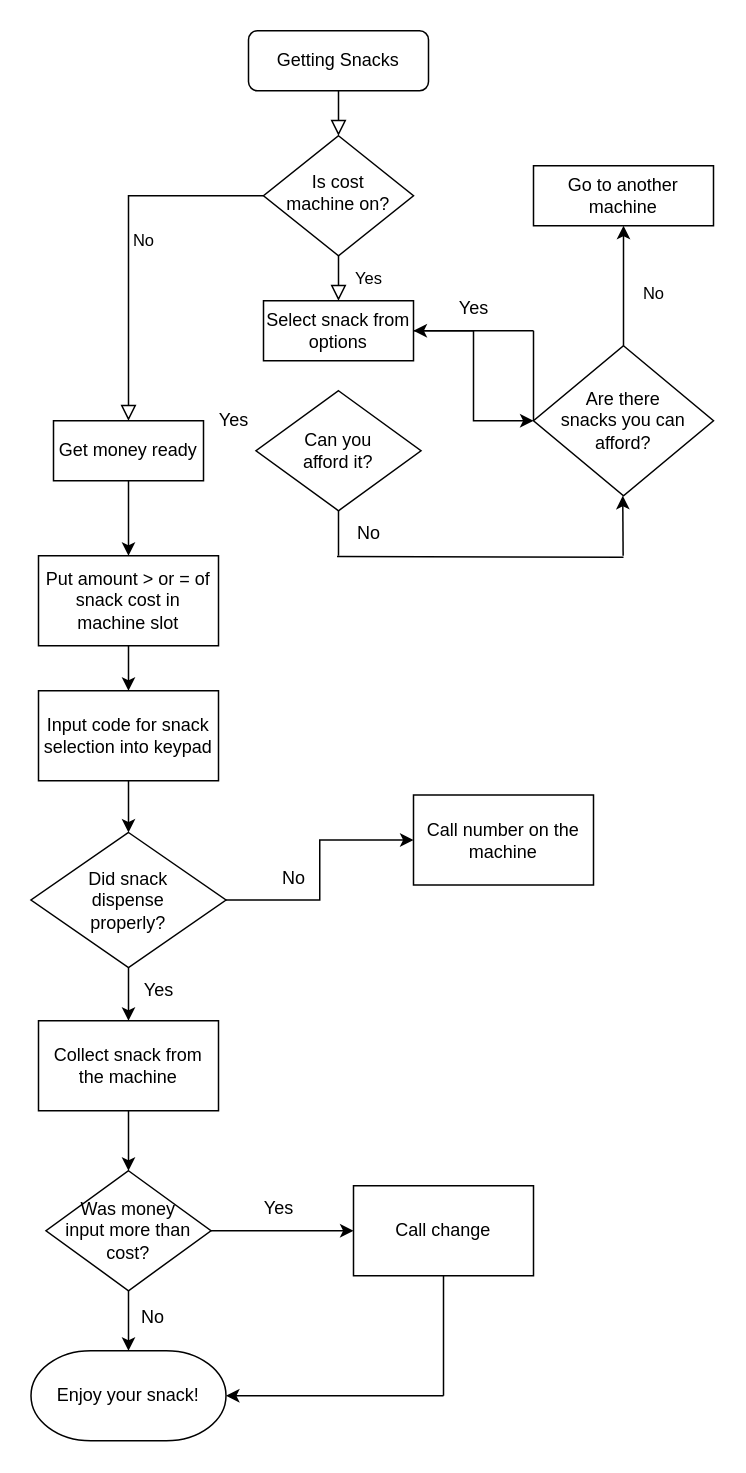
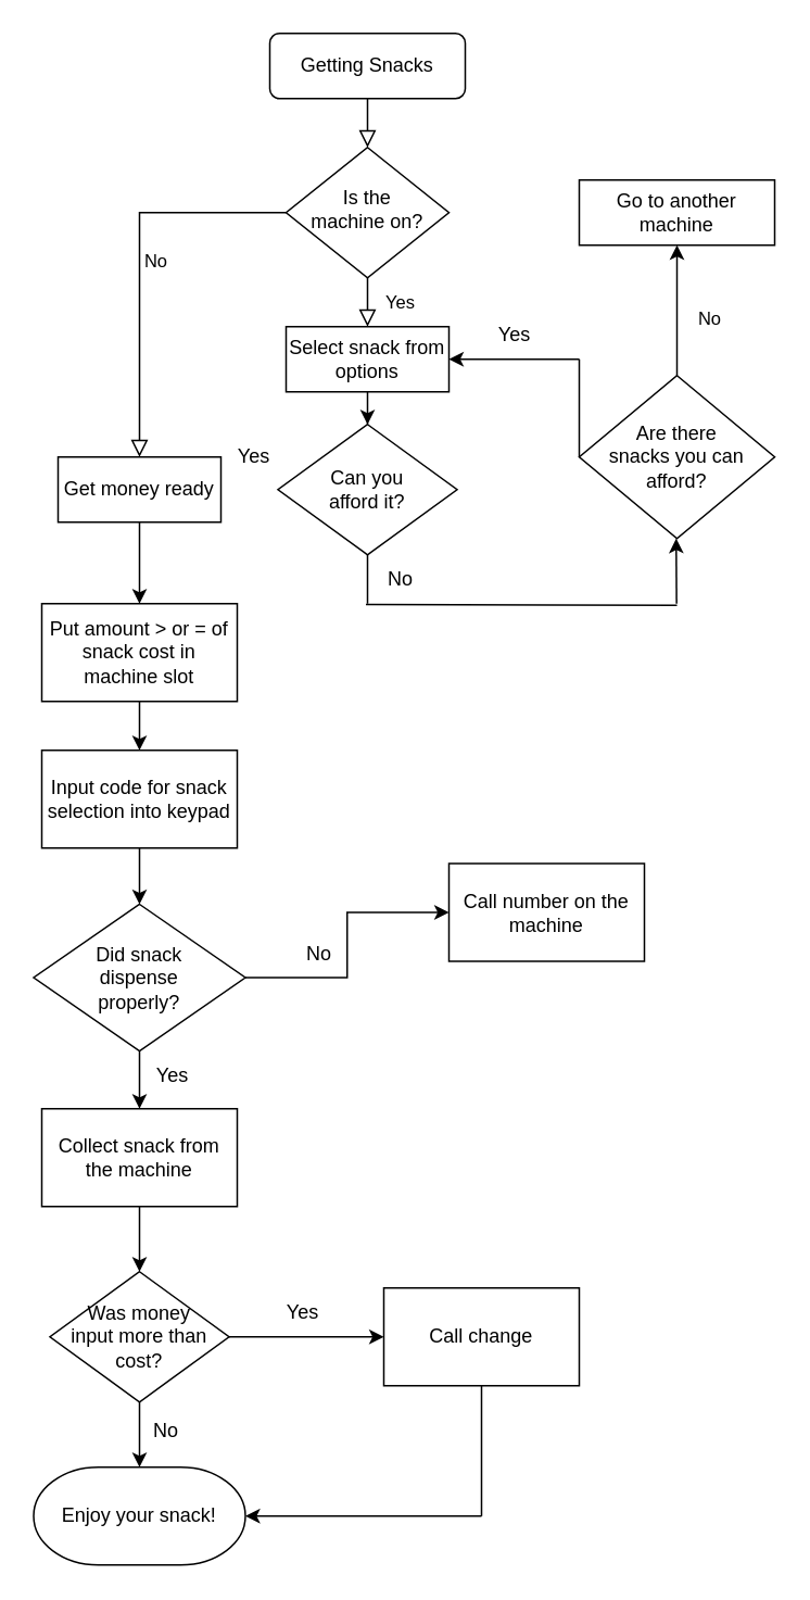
  <mxCell id="0" />
  <mxCell id="1" parent="0" />
  <mxCell id="2" value="" style="rounded=0;html=1;jettySize=auto;orthogonalLoop=1;fontSize=11;endArrow=block;endFill=0;endSize=8;strokeWidth=1;shadow=0;labelBackgroundColor=none;edgeStyle=orthogonalEdgeStyle;" parent="1" source="3" target="6" edge="1"><mxGeometry relative="1" as="geometry" /></mxCell>
  <mxCell id="3" value="Getting Snacks" style="rounded=1;whiteSpace=wrap;html=1;fontSize=12;glass=0;strokeWidth=1;shadow=0;" parent="1" vertex="1"><mxGeometry x="165" y="20" width="120" height="40" as="geometry" /></mxCell>
  <mxCell id="4" value="Yes" style="rounded=0;html=1;jettySize=auto;orthogonalLoop=1;fontSize=11;endArrow=block;endFill=0;endSize=8;strokeWidth=1;shadow=0;labelBackgroundColor=none;edgeStyle=orthogonalEdgeStyle;" parent="1" source="6" edge="1"><mxGeometry y="20" relative="1" as="geometry"><mxPoint as="offset" /><mxPoint x="225" y="200" as="targetPoint" /></mxGeometry></mxCell>
  <mxCell id="5" value="No" style="edgeStyle=orthogonalEdgeStyle;rounded=0;html=1;jettySize=auto;orthogonalLoop=1;fontSize=11;endArrow=block;endFill=0;endSize=8;strokeWidth=1;shadow=0;labelBackgroundColor=none;" parent="1" source="6" target="12" edge="1"><mxGeometry y="10" relative="1" as="geometry"><mxPoint as="offset" /></mxGeometry></mxCell>
- <mxCell id="6" value="Is cost &lt;br&gt;machine on?" style="rhombus;whiteSpace=wrap;html=1;shadow=0;fontFamily=Helvetica;fontSize=12;align=center;strokeWidth=1;spacing=6;spacingTop=-4;" parent="1" vertex="1"><mxGeometry x="175" y="90" width="100" height="80" as="geometry" /></mxCell>
+ <mxCell id="6" value="Is the &lt;br&gt;machine on?" style="rhombus;whiteSpace=wrap;html=1;shadow=0;fontFamily=Helvetica;fontSize=12;align=center;strokeWidth=1;spacing=6;spacingTop=-4;" parent="1" vertex="1"><mxGeometry x="175" y="90" width="100" height="80" as="geometry" /></mxCell>
  <mxCell id="7" value="Go to another machine" style="rounded=0;whiteSpace=wrap;html=1;fontSize=12;glass=0;strokeWidth=1;shadow=0;" parent="1" vertex="1"><mxGeometry x="355" y="110" width="120" height="40" as="geometry" /></mxCell>
- <mxCell id="8" value="" style="edgeStyle=orthogonalEdgeStyle;rounded=0;orthogonalLoop=1;jettySize=auto;html=1;" edge="1" parent="1" source="9" target="16"><mxGeometry relative="1" as="geometry" /></mxCell>
+ <mxCell id="8" value="" style="edgeStyle=orthogonalEdgeStyle;rounded=0;orthogonalLoop=1;jettySize=auto;html=1;" edge="1" parent="1" source="9" target="10"><mxGeometry relative="1" as="geometry" /></mxCell>
  <mxCell id="9" value="Select snack from options" style="rounded=0;whiteSpace=wrap;html=1;absoluteArcSize=1;arcSize=14;strokeWidth=1;" vertex="1" parent="1"><mxGeometry x="175" y="200" width="100" height="40" as="geometry" /></mxCell>
  <mxCell id="10" value="Can you &lt;br&gt;afford it?" style="rhombus;whiteSpace=wrap;html=1;rounded=0;arcSize=14;strokeWidth=1;" vertex="1" parent="1"><mxGeometry x="170" y="260" width="110" height="80" as="geometry" /></mxCell>
  <mxCell id="11" value="" style="edgeStyle=orthogonalEdgeStyle;shape=connector;rounded=0;orthogonalLoop=1;jettySize=auto;html=1;labelBackgroundColor=default;strokeColor=default;fontFamily=Helvetica;fontSize=12;fontColor=default;endArrow=classic;" edge="1" parent="1" source="12" target="24"><mxGeometry relative="1" as="geometry" /></mxCell>
  <mxCell id="12" value="Get money ready" style="rounded=0;whiteSpace=wrap;html=1;arcSize=14;strokeWidth=1;" vertex="1" parent="1"><mxGeometry x="35" y="280" width="100" height="40" as="geometry" /></mxCell>
  <mxCell id="13" value="No" style="text;html=1;align=center;verticalAlign=middle;resizable=0;points=[];autosize=1;strokeColor=none;fillColor=none;" vertex="1" parent="1"><mxGeometry x="225" y="340" width="40" height="30" as="geometry" /></mxCell>
  <mxCell id="14" value="Yes" style="text;html=1;align=center;verticalAlign=middle;resizable=0;points=[];autosize=1;strokeColor=none;fillColor=none;" vertex="1" parent="1"><mxGeometry x="135" y="265" width="40" height="30" as="geometry" /></mxCell>
  <mxCell id="15" value="" style="edgeStyle=orthogonalEdgeStyle;shape=connector;rounded=0;orthogonalLoop=1;jettySize=auto;html=1;labelBackgroundColor=default;strokeColor=default;fontFamily=Helvetica;fontSize=11;fontColor=default;endArrow=classic;" edge="1" parent="1" source="16" target="7"><mxGeometry relative="1" as="geometry" /></mxCell>
  <mxCell id="16" value="&lt;font style=&quot;font-size: 12px;&quot;&gt;Are there &lt;br&gt;snacks you can afford?&lt;/font&gt;" style="strokeWidth=1;html=1;shape=mxgraph.flowchart.decision;whiteSpace=wrap;rounded=0;" vertex="1" parent="1"><mxGeometry x="355" y="230" width="120" height="100" as="geometry" /></mxCell>
  <mxCell id="17" value="No" style="text;html=1;align=center;verticalAlign=middle;resizable=0;points=[];autosize=1;strokeColor=none;fillColor=none;fontSize=11;fontFamily=Helvetica;fontColor=default;" vertex="1" parent="1"><mxGeometry x="415" y="180" width="40" height="30" as="geometry" /></mxCell>
  <mxCell id="18" value="" style="endArrow=none;html=1;rounded=0;labelBackgroundColor=default;strokeColor=default;fontFamily=Helvetica;fontSize=11;fontColor=default;shape=connector;" edge="1" parent="1"><mxGeometry width="50" height="50" relative="1" as="geometry"><mxPoint x="225" y="370" as="sourcePoint" /><mxPoint x="225" y="340" as="targetPoint" /></mxGeometry></mxCell>
  <mxCell id="19" value="" style="endArrow=none;html=1;rounded=0;labelBackgroundColor=default;strokeColor=default;fontFamily=Helvetica;fontSize=11;fontColor=default;shape=connector;exitX=-0.05;exitY=1.017;exitDx=0;exitDy=0;exitPerimeter=0;" edge="1" parent="1"><mxGeometry width="50" height="50" relative="1" as="geometry"><mxPoint x="224" y="370.51" as="sourcePoint" /><mxPoint x="415" y="371" as="targetPoint" /></mxGeometry></mxCell>
  <mxCell id="20" value="" style="endArrow=classic;html=1;rounded=0;labelBackgroundColor=default;strokeColor=default;fontFamily=Helvetica;fontSize=11;fontColor=default;shape=connector;" edge="1" parent="1"><mxGeometry width="50" height="50" relative="1" as="geometry"><mxPoint x="414.75" y="370" as="sourcePoint" /><mxPoint x="414.5" y="330" as="targetPoint" /></mxGeometry></mxCell>
  <mxCell id="21" value="" style="endArrow=classic;html=1;rounded=0;labelBackgroundColor=default;strokeColor=default;fontFamily=Helvetica;fontSize=11;fontColor=default;shape=connector;entryX=1;entryY=0.5;entryDx=0;entryDy=0;" edge="1" parent="1" target="9"><mxGeometry width="50" height="50" relative="1" as="geometry"><mxPoint x="355" y="220" as="sourcePoint" /><mxPoint x="285" y="240" as="targetPoint" /></mxGeometry></mxCell>
  <mxCell id="22" value="" style="endArrow=none;html=1;rounded=0;labelBackgroundColor=default;strokeColor=default;fontFamily=Helvetica;fontSize=11;fontColor=default;shape=connector;exitX=0;exitY=0.5;exitDx=0;exitDy=0;exitPerimeter=0;" edge="1" parent="1" source="16"><mxGeometry width="50" height="50" relative="1" as="geometry"><mxPoint x="400" y="310" as="sourcePoint" /><mxPoint x="355" y="220" as="targetPoint" /></mxGeometry></mxCell>
  <mxCell id="23" value="" style="edgeStyle=orthogonalEdgeStyle;shape=connector;rounded=0;orthogonalLoop=1;jettySize=auto;html=1;labelBackgroundColor=default;strokeColor=default;fontFamily=Helvetica;fontSize=12;fontColor=default;endArrow=classic;" edge="1" parent="1" source="24" target="26"><mxGeometry relative="1" as="geometry" /></mxCell>
  <mxCell id="24" value="Put amount &amp;gt; or = of snack cost in machine slot" style="rounded=0;whiteSpace=wrap;html=1;arcSize=14;strokeWidth=1;" vertex="1" parent="1"><mxGeometry x="25" y="370" width="120" height="60" as="geometry" /></mxCell>
  <mxCell id="25" value="" style="edgeStyle=orthogonalEdgeStyle;shape=connector;rounded=0;orthogonalLoop=1;jettySize=auto;html=1;labelBackgroundColor=default;strokeColor=default;fontFamily=Helvetica;fontSize=12;fontColor=default;endArrow=classic;" edge="1" parent="1" source="26" target="29"><mxGeometry relative="1" as="geometry" /></mxCell>
  <mxCell id="26" value="Input code for snack selection into keypad" style="whiteSpace=wrap;html=1;rounded=0;arcSize=14;strokeWidth=1;" vertex="1" parent="1"><mxGeometry x="25" y="460" width="120" height="60" as="geometry" /></mxCell>
  <mxCell id="27" value="" style="edgeStyle=orthogonalEdgeStyle;shape=connector;rounded=0;orthogonalLoop=1;jettySize=auto;html=1;labelBackgroundColor=default;strokeColor=default;fontFamily=Helvetica;fontSize=12;fontColor=default;endArrow=classic;" edge="1" parent="1" source="29" target="30"><mxGeometry relative="1" as="geometry" /></mxCell>
  <mxCell id="28" value="" style="edgeStyle=orthogonalEdgeStyle;shape=connector;rounded=0;orthogonalLoop=1;jettySize=auto;html=1;labelBackgroundColor=default;strokeColor=default;fontFamily=Helvetica;fontSize=12;fontColor=default;endArrow=classic;" edge="1" parent="1" source="29" target="32"><mxGeometry relative="1" as="geometry" /></mxCell>
  <mxCell id="29" value="Did snack &lt;br&gt;dispense &lt;br&gt;properly?" style="rhombus;whiteSpace=wrap;html=1;rounded=0;arcSize=14;strokeWidth=1;" vertex="1" parent="1"><mxGeometry x="20" y="554.5" width="130" height="90" as="geometry" /></mxCell>
  <mxCell id="30" value="Call number on the machine" style="whiteSpace=wrap;html=1;rounded=0;arcSize=14;strokeWidth=1;" vertex="1" parent="1"><mxGeometry x="275" y="529.5" width="120" height="60" as="geometry" /></mxCell>
  <mxCell id="31" value="" style="edgeStyle=orthogonalEdgeStyle;shape=connector;rounded=0;orthogonalLoop=1;jettySize=auto;html=1;labelBackgroundColor=default;strokeColor=default;fontFamily=Helvetica;fontSize=12;fontColor=default;endArrow=classic;" edge="1" parent="1" source="32" target="37"><mxGeometry relative="1" as="geometry" /></mxCell>
  <mxCell id="32" value="Collect snack from the machine" style="whiteSpace=wrap;html=1;rounded=0;arcSize=14;strokeWidth=1;" vertex="1" parent="1"><mxGeometry x="25" y="680" width="120" height="60" as="geometry" /></mxCell>
  <mxCell id="33" value="Yes" style="text;html=1;align=center;verticalAlign=middle;resizable=0;points=[];autosize=1;strokeColor=none;fillColor=none;fontSize=12;fontFamily=Helvetica;fontColor=default;" vertex="1" parent="1"><mxGeometry x="85" y="644.5" width="40" height="30" as="geometry" /></mxCell>
  <mxCell id="34" value="No" style="text;html=1;align=center;verticalAlign=middle;resizable=0;points=[];autosize=1;strokeColor=none;fillColor=none;fontSize=12;fontFamily=Helvetica;fontColor=default;" vertex="1" parent="1"><mxGeometry x="175" y="569.5" width="40" height="30" as="geometry" /></mxCell>
  <mxCell id="35" value="" style="edgeStyle=orthogonalEdgeStyle;shape=connector;rounded=0;orthogonalLoop=1;jettySize=auto;html=1;labelBackgroundColor=default;strokeColor=default;fontFamily=Helvetica;fontSize=12;fontColor=default;endArrow=classic;" edge="1" parent="1" source="37" target="38"><mxGeometry relative="1" as="geometry" /></mxCell>
  <mxCell id="36" value="" style="edgeStyle=orthogonalEdgeStyle;shape=connector;rounded=0;orthogonalLoop=1;jettySize=auto;html=1;labelBackgroundColor=default;strokeColor=default;fontFamily=Helvetica;fontSize=12;fontColor=default;endArrow=classic;entryX=0.5;entryY=0;entryDx=0;entryDy=0;entryPerimeter=0;" edge="1" parent="1" source="37" target="41"><mxGeometry relative="1" as="geometry"><mxPoint x="85" y="890" as="targetPoint" /></mxGeometry></mxCell>
  <mxCell id="37" value="Was money &lt;br&gt;input more than cost?" style="rhombus;whiteSpace=wrap;html=1;rounded=0;arcSize=14;strokeWidth=1;" vertex="1" parent="1"><mxGeometry x="30" y="780" width="110" height="80" as="geometry" /></mxCell>
  <mxCell id="38" value="Call change" style="whiteSpace=wrap;html=1;rounded=0;arcSize=14;strokeWidth=1;" vertex="1" parent="1"><mxGeometry x="235" y="790" width="120" height="60" as="geometry" /></mxCell>
  <mxCell id="39" value="Yes" style="text;html=1;align=center;verticalAlign=middle;resizable=0;points=[];autosize=1;strokeColor=none;fillColor=none;fontSize=12;fontFamily=Helvetica;fontColor=default;" vertex="1" parent="1"><mxGeometry x="165" y="790" width="40" height="30" as="geometry" /></mxCell>
  <mxCell id="40" value="No" style="text;html=1;align=center;verticalAlign=middle;resizable=0;points=[];autosize=1;strokeColor=none;fillColor=none;fontSize=12;fontFamily=Helvetica;fontColor=default;" vertex="1" parent="1"><mxGeometry x="81" y="863" width="40" height="30" as="geometry" /></mxCell>
  <mxCell id="41" value="Enjoy your snack!" style="strokeWidth=1;html=1;shape=mxgraph.flowchart.terminator;whiteSpace=wrap;rounded=0;fontFamily=Helvetica;fontSize=12;fontColor=default;" vertex="1" parent="1"><mxGeometry x="20" y="900" width="130" height="60" as="geometry" /></mxCell>
  <mxCell id="42" value="" style="endArrow=none;html=1;rounded=0;labelBackgroundColor=default;strokeColor=default;fontFamily=Helvetica;fontSize=12;fontColor=default;shape=connector;entryX=0.5;entryY=1;entryDx=0;entryDy=0;" edge="1" parent="1" target="38"><mxGeometry width="50" height="50" relative="1" as="geometry"><mxPoint x="295" y="930" as="sourcePoint" /><mxPoint x="245" y="850" as="targetPoint" /></mxGeometry></mxCell>
  <mxCell id="43" value="" style="endArrow=classic;html=1;rounded=0;labelBackgroundColor=default;strokeColor=default;fontFamily=Helvetica;fontSize=12;fontColor=default;shape=connector;entryX=1;entryY=0.5;entryDx=0;entryDy=0;entryPerimeter=0;" edge="1" parent="1" target="41"><mxGeometry width="50" height="50" relative="1" as="geometry"><mxPoint x="295" y="930" as="sourcePoint" /><mxPoint x="245" y="850" as="targetPoint" /></mxGeometry></mxCell>
  <mxCell id="44" value="Yes" style="text;html=1;align=center;verticalAlign=middle;resizable=0;points=[];autosize=1;strokeColor=none;fillColor=none;fontSize=12;fontFamily=Helvetica;fontColor=default;" vertex="1" parent="1"><mxGeometry x="295" y="190" width="40" height="30" as="geometry" /></mxCell>
